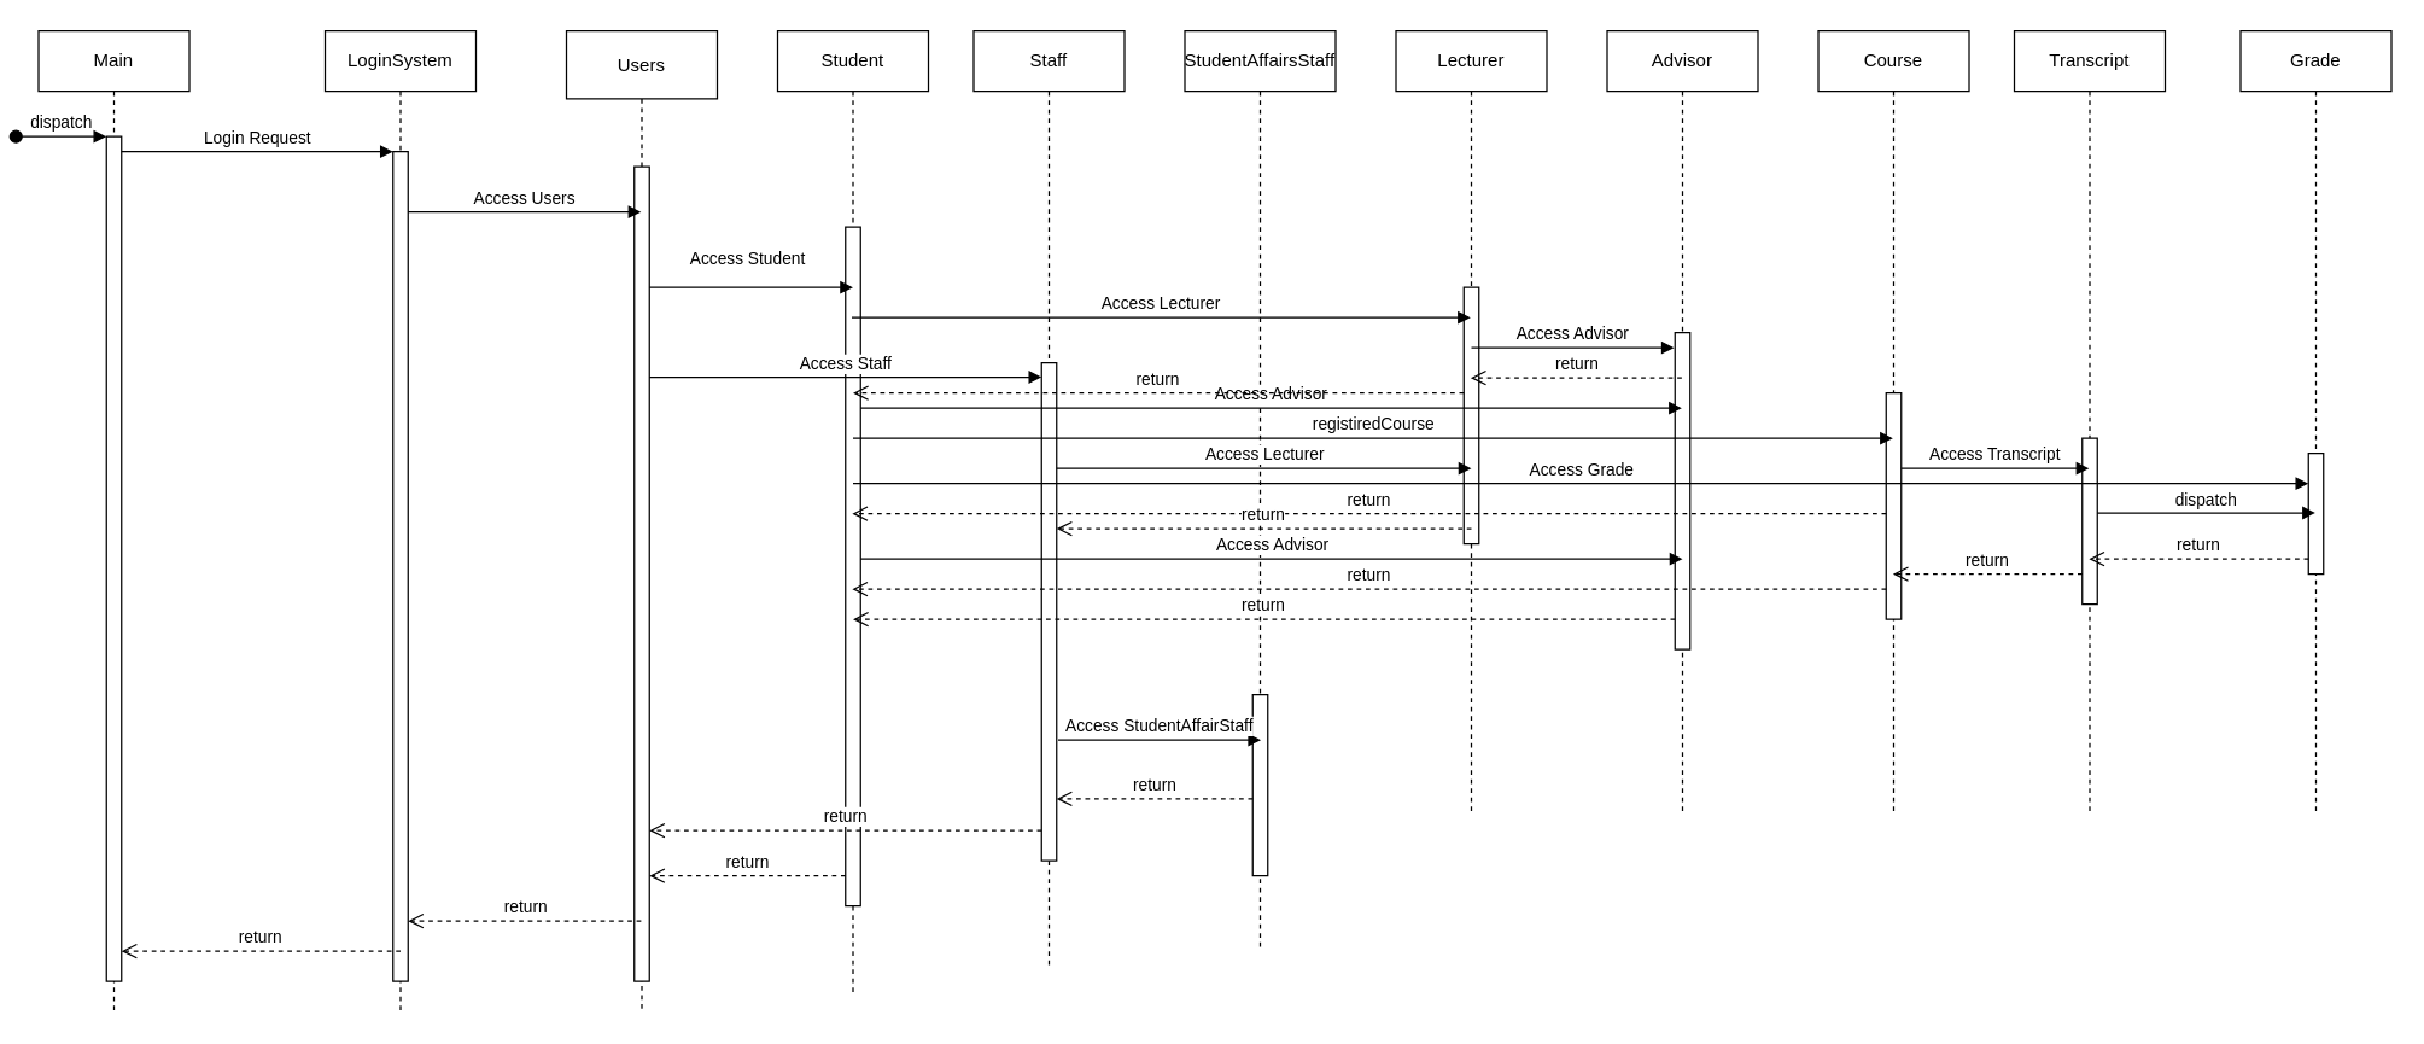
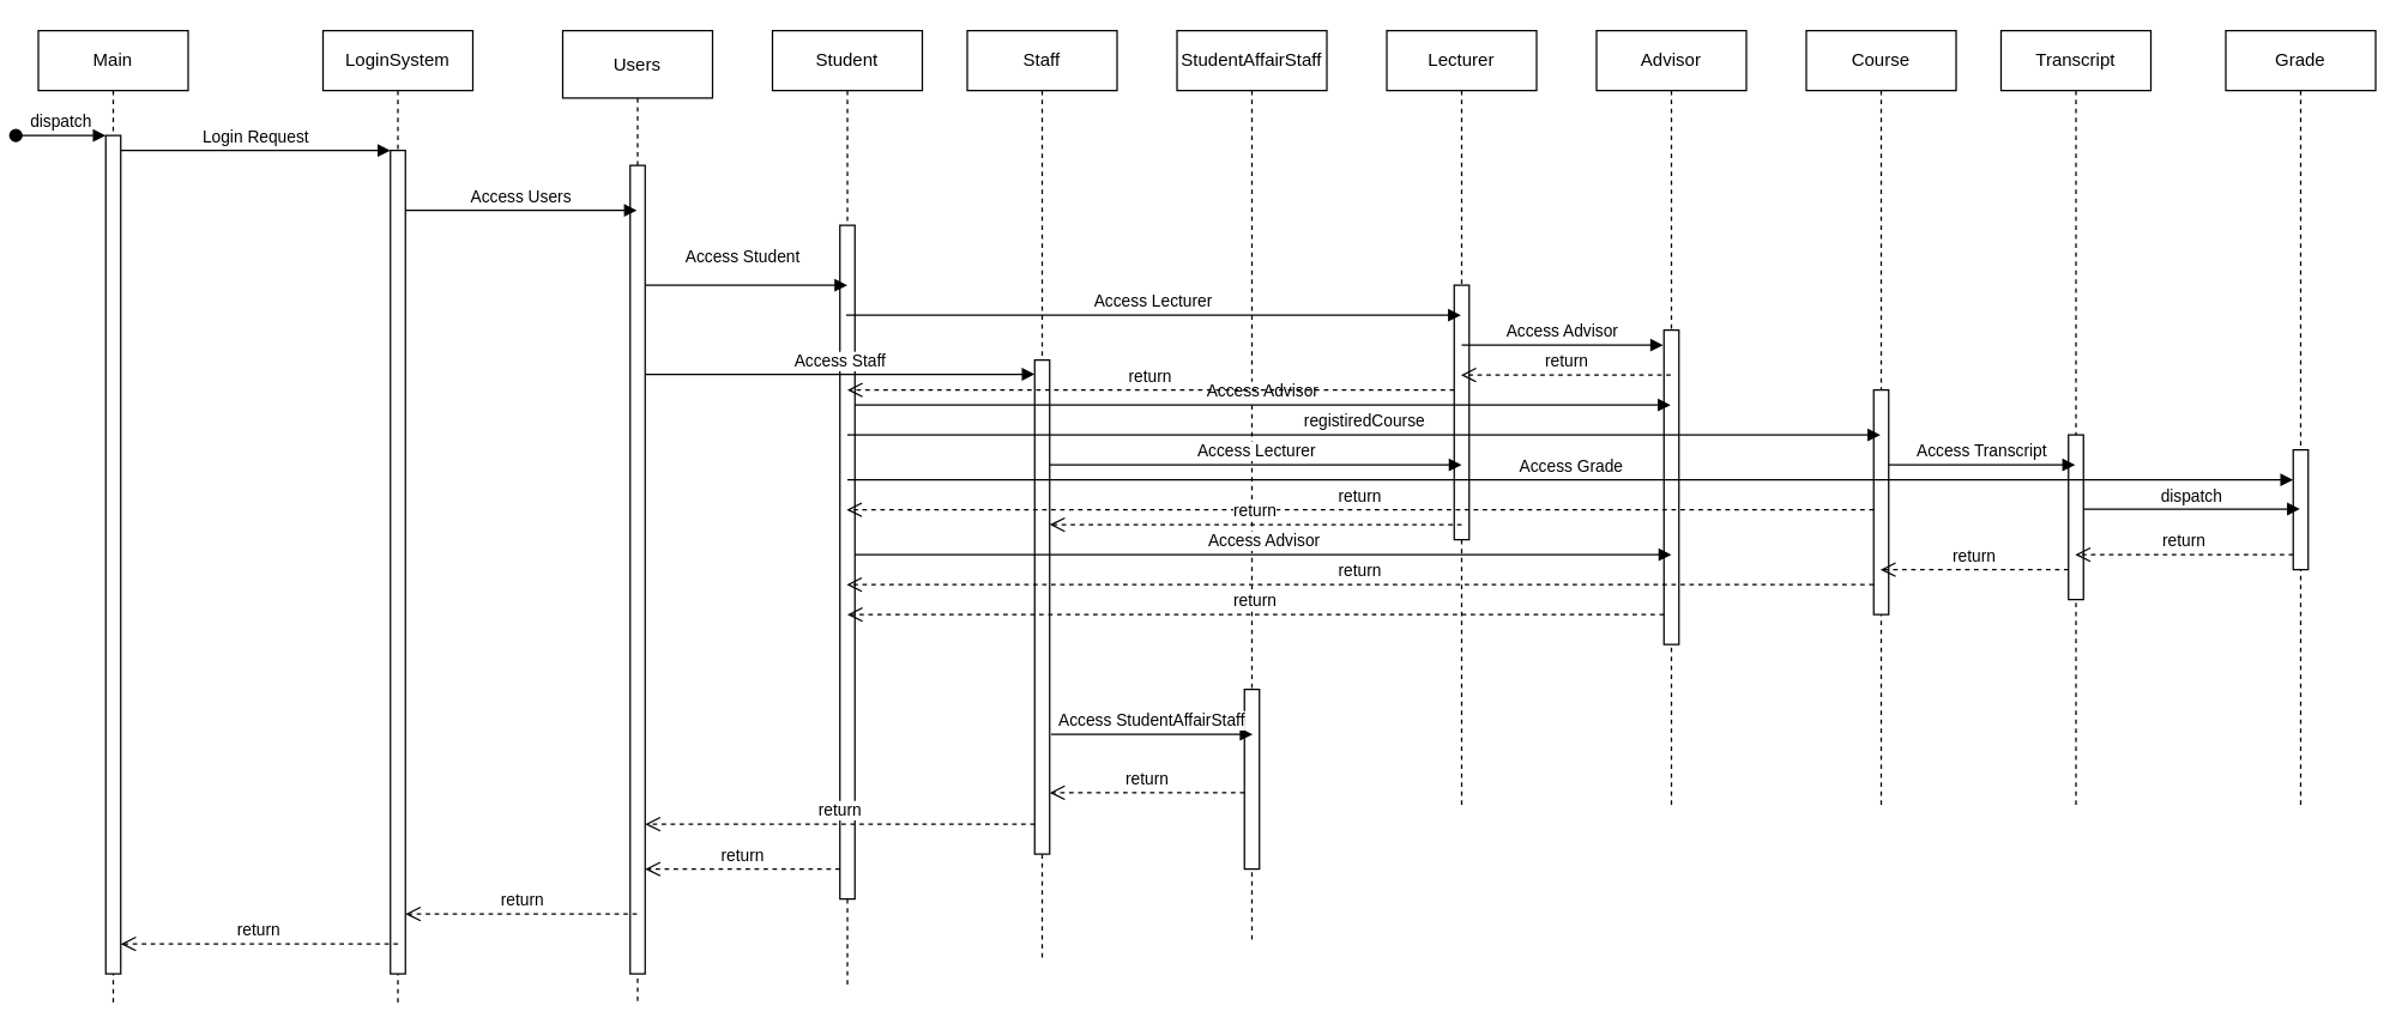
  <mxCell id="0" />
  <mxCell id="1" parent="0" />
  <mxCell id="2" value="Main" style="shape=umlLifeline;perimeter=lifelinePerimeter;whiteSpace=wrap;html=1;container=0;dropTarget=0;collapsible=0;recursiveResize=0;outlineConnect=0;portConstraint=eastwest;newEdgeStyle={&quot;edgeStyle&quot;:&quot;elbowEdgeStyle&quot;,&quot;elbow&quot;:&quot;vertical&quot;,&quot;curved&quot;:0,&quot;rounded&quot;:0};" parent="1" vertex="1"><mxGeometry x="20" y="20" width="100" height="650" as="geometry" /></mxCell>
  <mxCell id="3" value="" style="html=1;points=[];perimeter=orthogonalPerimeter;outlineConnect=0;targetShapes=umlLifeline;portConstraint=eastwest;newEdgeStyle={&quot;edgeStyle&quot;:&quot;elbowEdgeStyle&quot;,&quot;elbow&quot;:&quot;vertical&quot;,&quot;curved&quot;:0,&quot;rounded&quot;:0};" parent="2" vertex="1"><mxGeometry x="45" y="70" width="10" height="560" as="geometry" /></mxCell>
  <mxCell id="4" value="dispatch" style="html=1;verticalAlign=bottom;startArrow=oval;endArrow=block;startSize=8;edgeStyle=elbowEdgeStyle;elbow=vertical;curved=0;rounded=0;" parent="2" target="3" edge="1"><mxGeometry relative="1" as="geometry"><mxPoint x="-15" y="70" as="sourcePoint" /></mxGeometry></mxCell>
  <mxCell id="5" value="LoginSystem" style="shape=umlLifeline;perimeter=lifelinePerimeter;whiteSpace=wrap;html=1;container=0;dropTarget=0;collapsible=0;recursiveResize=0;outlineConnect=0;portConstraint=eastwest;newEdgeStyle={&quot;edgeStyle&quot;:&quot;elbowEdgeStyle&quot;,&quot;elbow&quot;:&quot;vertical&quot;,&quot;curved&quot;:0,&quot;rounded&quot;:0};" parent="1" vertex="1"><mxGeometry x="210" y="20" width="100" height="650" as="geometry" /></mxCell>
  <mxCell id="6" value="" style="html=1;points=[];perimeter=orthogonalPerimeter;outlineConnect=0;targetShapes=umlLifeline;portConstraint=eastwest;newEdgeStyle={&quot;edgeStyle&quot;:&quot;elbowEdgeStyle&quot;,&quot;elbow&quot;:&quot;vertical&quot;,&quot;curved&quot;:0,&quot;rounded&quot;:0};" parent="5" vertex="1"><mxGeometry x="45" y="80" width="10" height="550" as="geometry" /></mxCell>
  <mxCell id="7" value="Login Request" style="html=1;verticalAlign=bottom;endArrow=block;edgeStyle=elbowEdgeStyle;elbow=vertical;curved=0;rounded=0;" parent="1" source="3" target="6" edge="1"><mxGeometry relative="1" as="geometry"><mxPoint x="175" y="110" as="sourcePoint" /><Array as="points"><mxPoint x="160" y="100" /></Array></mxGeometry></mxCell>
  <mxCell id="8" value="Users&lt;br&gt;" style="shape=umlLifeline;perimeter=lifelinePerimeter;whiteSpace=wrap;html=1;container=1;dropTarget=0;collapsible=0;recursiveResize=0;outlineConnect=0;portConstraint=eastwest;newEdgeStyle={&quot;curved&quot;:0,&quot;rounded&quot;:0};size=45;" parent="1" vertex="1"><mxGeometry x="370" y="20" width="100" height="650" as="geometry" /></mxCell>
  <mxCell id="9" value="" style="html=1;points=[[0,0,0,0,5],[0,1,0,0,-5],[1,0,0,0,5],[1,1,0,0,-5]];perimeter=orthogonalPerimeter;outlineConnect=0;targetShapes=umlLifeline;portConstraint=eastwest;newEdgeStyle={&quot;curved&quot;:0,&quot;rounded&quot;:0};" parent="8" vertex="1"><mxGeometry x="45" y="90" width="10" height="540" as="geometry" /></mxCell>
  <mxCell id="10" value="Access Users&lt;br&gt;" style="html=1;verticalAlign=bottom;endArrow=block;curved=0;rounded=0;" parent="1" source="6" target="8" edge="1"><mxGeometry width="80" relative="1" as="geometry"><mxPoint x="270" y="100" as="sourcePoint" /><mxPoint x="340" y="100" as="targetPoint" /><Array as="points"><mxPoint x="340" y="140" /></Array></mxGeometry></mxCell>
  <mxCell id="11" value="Student" style="shape=umlLifeline;perimeter=lifelinePerimeter;whiteSpace=wrap;html=1;container=1;dropTarget=0;collapsible=0;recursiveResize=0;outlineConnect=0;portConstraint=eastwest;newEdgeStyle={&quot;curved&quot;:0,&quot;rounded&quot;:0};" parent="1" vertex="1"><mxGeometry x="510" y="20" width="100" height="640" as="geometry" /></mxCell>
  <mxCell id="12" value="" style="html=1;points=[[0,0,0,0,5],[0,1,0,0,-5],[1,0,0,0,5],[1,1,0,0,-5]];perimeter=orthogonalPerimeter;outlineConnect=0;targetShapes=umlLifeline;portConstraint=eastwest;newEdgeStyle={&quot;curved&quot;:0,&quot;rounded&quot;:0};" parent="11" vertex="1"><mxGeometry x="45" y="130" width="10" height="450" as="geometry" /></mxCell>
  <mxCell id="13" value="Staff" style="shape=umlLifeline;perimeter=lifelinePerimeter;whiteSpace=wrap;html=1;container=1;dropTarget=0;collapsible=0;recursiveResize=0;outlineConnect=0;portConstraint=eastwest;newEdgeStyle={&quot;curved&quot;:0,&quot;rounded&quot;:0};" parent="1" vertex="1"><mxGeometry x="640" y="20" width="100" height="620" as="geometry" /></mxCell>
  <mxCell id="14" value="" style="html=1;points=[[0,0,0,0,5],[0,1,0,0,-5],[1,0,0,0,5],[1,1,0,0,-5]];perimeter=orthogonalPerimeter;outlineConnect=0;targetShapes=umlLifeline;portConstraint=eastwest;newEdgeStyle={&quot;curved&quot;:0,&quot;rounded&quot;:0};" parent="13" vertex="1"><mxGeometry x="45" y="220" width="10" height="330" as="geometry" /></mxCell>
- <mxCell id="15" value="StudentAffairsStaff" style="shape=umlLifeline;perimeter=lifelinePerimeter;whiteSpace=wrap;html=1;container=1;dropTarget=0;collapsible=0;recursiveResize=0;outlineConnect=0;portConstraint=eastwest;newEdgeStyle={&quot;curved&quot;:0,&quot;rounded&quot;:0};" parent="1" vertex="1"><mxGeometry x="780" y="20" width="100" height="610" as="geometry" /></mxCell>
+ <mxCell id="15" value="StudentAffairStaff" style="shape=umlLifeline;perimeter=lifelinePerimeter;whiteSpace=wrap;html=1;container=1;dropTarget=0;collapsible=0;recursiveResize=0;outlineConnect=0;portConstraint=eastwest;newEdgeStyle={&quot;curved&quot;:0,&quot;rounded&quot;:0};" parent="1" vertex="1"><mxGeometry x="780" y="20" width="100" height="610" as="geometry" /></mxCell>
  <mxCell id="16" value="" style="html=1;points=[[0,0,0,0,5],[0,1,0,0,-5],[1,0,0,0,5],[1,1,0,0,-5]];perimeter=orthogonalPerimeter;outlineConnect=0;targetShapes=umlLifeline;portConstraint=eastwest;newEdgeStyle={&quot;curved&quot;:0,&quot;rounded&quot;:0};" parent="15" vertex="1"><mxGeometry x="45" y="440" width="10" height="120" as="geometry" /></mxCell>
  <mxCell id="17" value="Lecturer" style="shape=umlLifeline;perimeter=lifelinePerimeter;whiteSpace=wrap;html=1;container=1;dropTarget=0;collapsible=0;recursiveResize=0;outlineConnect=0;portConstraint=eastwest;newEdgeStyle={&quot;curved&quot;:0,&quot;rounded&quot;:0};" parent="1" vertex="1"><mxGeometry x="920" y="20" width="100" height="520" as="geometry" /></mxCell>
  <mxCell id="18" value="" style="html=1;points=[[0,0,0,0,5],[0,1,0,0,-5],[1,0,0,0,5],[1,1,0,0,-5]];perimeter=orthogonalPerimeter;outlineConnect=0;targetShapes=umlLifeline;portConstraint=eastwest;newEdgeStyle={&quot;curved&quot;:0,&quot;rounded&quot;:0};" parent="17" vertex="1"><mxGeometry x="45" y="170" width="10" height="170" as="geometry" /></mxCell>
  <mxCell id="19" value="Advisor" style="shape=umlLifeline;perimeter=lifelinePerimeter;whiteSpace=wrap;html=1;container=1;dropTarget=0;collapsible=0;recursiveResize=0;outlineConnect=0;portConstraint=eastwest;newEdgeStyle={&quot;curved&quot;:0,&quot;rounded&quot;:0};" parent="1" vertex="1"><mxGeometry x="1060" y="20" width="100" height="520" as="geometry" /></mxCell>
  <mxCell id="20" value="" style="html=1;points=[[0,0,0,0,5],[0,1,0,0,-5],[1,0,0,0,5],[1,1,0,0,-5]];perimeter=orthogonalPerimeter;outlineConnect=0;targetShapes=umlLifeline;portConstraint=eastwest;newEdgeStyle={&quot;curved&quot;:0,&quot;rounded&quot;:0};" parent="19" vertex="1"><mxGeometry x="45" y="200" width="10" height="210" as="geometry" /></mxCell>
  <mxCell id="21" value="Course" style="shape=umlLifeline;perimeter=lifelinePerimeter;whiteSpace=wrap;html=1;container=1;dropTarget=0;collapsible=0;recursiveResize=0;outlineConnect=0;portConstraint=eastwest;newEdgeStyle={&quot;curved&quot;:0,&quot;rounded&quot;:0};" parent="1" vertex="1"><mxGeometry x="1200" y="20" width="100" height="520" as="geometry" /></mxCell>
  <mxCell id="22" value="" style="html=1;points=[[0,0,0,0,5],[0,1,0,0,-5],[1,0,0,0,5],[1,1,0,0,-5]];perimeter=orthogonalPerimeter;outlineConnect=0;targetShapes=umlLifeline;portConstraint=eastwest;newEdgeStyle={&quot;curved&quot;:0,&quot;rounded&quot;:0};" parent="21" vertex="1"><mxGeometry x="45" y="240" width="10" height="150" as="geometry" /></mxCell>
  <mxCell id="23" value="Transcript&lt;br&gt;" style="shape=umlLifeline;perimeter=lifelinePerimeter;whiteSpace=wrap;html=1;container=1;dropTarget=0;collapsible=0;recursiveResize=0;outlineConnect=0;portConstraint=eastwest;newEdgeStyle={&quot;curved&quot;:0,&quot;rounded&quot;:0};" parent="1" vertex="1"><mxGeometry x="1330" y="20" width="100" height="520" as="geometry" /></mxCell>
  <mxCell id="24" value="" style="html=1;points=[[0,0,0,0,5],[0,1,0,0,-5],[1,0,0,0,5],[1,1,0,0,-5]];perimeter=orthogonalPerimeter;outlineConnect=0;targetShapes=umlLifeline;portConstraint=eastwest;newEdgeStyle={&quot;curved&quot;:0,&quot;rounded&quot;:0};" parent="23" vertex="1"><mxGeometry x="45" y="270" width="10" height="110" as="geometry" /></mxCell>
  <mxCell id="25" value="Grade" style="shape=umlLifeline;perimeter=lifelinePerimeter;whiteSpace=wrap;html=1;container=1;dropTarget=0;collapsible=0;recursiveResize=0;outlineConnect=0;portConstraint=eastwest;newEdgeStyle={&quot;curved&quot;:0,&quot;rounded&quot;:0};" parent="1" vertex="1"><mxGeometry x="1480" y="20" width="100" height="520" as="geometry" /></mxCell>
  <mxCell id="26" value="" style="html=1;points=[[0,0,0,0,5],[0,1,0,0,-5],[1,0,0,0,5],[1,1,0,0,-5]];perimeter=orthogonalPerimeter;outlineConnect=0;targetShapes=umlLifeline;portConstraint=eastwest;newEdgeStyle={&quot;curved&quot;:0,&quot;rounded&quot;:0};" parent="25" vertex="1"><mxGeometry x="45" y="280" width="10" height="80" as="geometry" /></mxCell>
  <mxCell id="27" value="Access Student&lt;br&gt;" style="html=1;verticalAlign=bottom;endArrow=block;curved=0;rounded=0;" parent="1" source="9" edge="1"><mxGeometry x="-0.034" y="10" width="80" relative="1" as="geometry"><mxPoint x="430" y="190" as="sourcePoint" /><mxPoint x="560" y="190" as="targetPoint" /><Array as="points"><mxPoint x="530" y="190" /></Array><mxPoint as="offset" /></mxGeometry></mxCell>
  <mxCell id="28" value="Access Lecturer" style="html=1;verticalAlign=bottom;endArrow=block;curved=0;rounded=0;" parent="1" target="17" edge="1"><mxGeometry width="80" relative="1" as="geometry"><mxPoint x="559.167" y="210" as="sourcePoint" /><mxPoint x="685" y="210" as="targetPoint" /></mxGeometry></mxCell>
  <mxCell id="29" value="registiredCourse&lt;br&gt;" style="html=1;verticalAlign=bottom;endArrow=block;curved=0;rounded=0;" parent="1" target="21" edge="1"><mxGeometry width="80" relative="1" as="geometry"><mxPoint x="560" y="290" as="sourcePoint" /><mxPoint x="640" y="290" as="targetPoint" /></mxGeometry></mxCell>
  <mxCell id="30" value="return" style="html=1;verticalAlign=bottom;endArrow=open;dashed=1;endSize=8;curved=0;rounded=0;" parent="1" edge="1"><mxGeometry relative="1" as="geometry"><mxPoint x="1245" y="340" as="sourcePoint" /><mxPoint x="559.5" y="340" as="targetPoint" /><Array as="points"><mxPoint x="1210" y="340" /></Array></mxGeometry></mxCell>
  <mxCell id="31" value="Access StudentAffairStaff&lt;br&gt;" style="html=1;verticalAlign=bottom;endArrow=block;curved=0;rounded=0;" parent="1" edge="1"><mxGeometry width="80" relative="1" as="geometry"><mxPoint x="696" y="490" as="sourcePoint" /><mxPoint x="830.5" y="490" as="targetPoint" /><Array as="points"><mxPoint x="741" y="490" /></Array></mxGeometry></mxCell>
  <mxCell id="32" value="Access Lecturer" style="html=1;verticalAlign=bottom;endArrow=block;curved=0;rounded=0;" parent="1" source="14" edge="1"><mxGeometry width="80" relative="1" as="geometry"><mxPoint x="690" y="310" as="sourcePoint" /><mxPoint x="970" y="310" as="targetPoint" /></mxGeometry></mxCell>
  <mxCell id="33" value="Access Advisor" style="html=1;verticalAlign=bottom;endArrow=block;curved=0;rounded=0;exitX=0.55;exitY=0.409;exitDx=0;exitDy=0;exitPerimeter=0;" parent="1" edge="1"><mxGeometry x="-0.001" width="80" relative="1" as="geometry"><mxPoint x="565" y="270" as="sourcePoint" /><mxPoint x="1109.5" y="270" as="targetPoint" /><mxPoint as="offset" /></mxGeometry></mxCell>
  <mxCell id="34" value="dispatch" style="html=1;verticalAlign=bottom;endArrow=block;curved=0;rounded=0;" parent="1" edge="1"><mxGeometry width="80" relative="1" as="geometry"><mxPoint x="1385" y="339.5" as="sourcePoint" /><mxPoint x="1529.5" y="339.5" as="targetPoint" /></mxGeometry></mxCell>
  <mxCell id="35" value="return" style="html=1;verticalAlign=bottom;endArrow=open;dashed=1;endSize=8;curved=0;rounded=0;" parent="1" edge="1"><mxGeometry relative="1" as="geometry"><mxPoint x="1525" y="370" as="sourcePoint" /><mxPoint x="1379.5" y="370" as="targetPoint" /></mxGeometry></mxCell>
  <mxCell id="36" value="Access Transcript&lt;br&gt;" style="html=1;verticalAlign=bottom;endArrow=block;curved=0;rounded=0;" parent="1" edge="1"><mxGeometry width="80" relative="1" as="geometry"><mxPoint x="1255" y="310" as="sourcePoint" /><mxPoint x="1379.5" y="310" as="targetPoint" /></mxGeometry></mxCell>
  <mxCell id="37" value="return" style="html=1;verticalAlign=bottom;endArrow=open;dashed=1;endSize=8;curved=0;rounded=0;" parent="1" source="24" target="21" edge="1"><mxGeometry relative="1" as="geometry"><mxPoint x="1380" y="380" as="sourcePoint" /><mxPoint x="1290" y="380" as="targetPoint" /><Array as="points"><mxPoint x="1330" y="380" /></Array></mxGeometry></mxCell>
  <mxCell id="38" value="Access Staff" style="html=1;verticalAlign=bottom;endArrow=block;curved=0;rounded=0;" edge="1" parent="1"><mxGeometry width="80" relative="1" as="geometry"><mxPoint x="425" y="249.5" as="sourcePoint" /><mxPoint x="685" y="249.5" as="targetPoint" /></mxGeometry></mxCell>
  <mxCell id="39" value="Access Advisor" style="html=1;verticalAlign=bottom;endArrow=block;curved=0;rounded=0;" edge="1" parent="1"><mxGeometry width="80" relative="1" as="geometry"><mxPoint x="970" y="230" as="sourcePoint" /><mxPoint x="1104.5" y="230" as="targetPoint" /></mxGeometry></mxCell>
  <mxCell id="40" value="return" style="html=1;verticalAlign=bottom;endArrow=open;dashed=1;endSize=8;curved=0;rounded=0;" edge="1" parent="1"><mxGeometry relative="1" as="geometry"><mxPoint x="1109.5" y="250" as="sourcePoint" /><mxPoint x="969.5" y="250" as="targetPoint" /></mxGeometry></mxCell>
  <mxCell id="41" value="Access Advisor" style="html=1;verticalAlign=bottom;endArrow=block;curved=0;rounded=0;" edge="1" parent="1" source="12"><mxGeometry width="80" relative="1" as="geometry"><mxPoint x="570" y="370" as="sourcePoint" /><mxPoint x="1110" y="370" as="targetPoint" /></mxGeometry></mxCell>
  <mxCell id="42" value="return" style="html=1;verticalAlign=bottom;endArrow=open;dashed=1;endSize=8;curved=0;rounded=0;" edge="1" parent="1" source="20"><mxGeometry relative="1" as="geometry"><mxPoint x="1100" y="410" as="sourcePoint" /><mxPoint x="560" y="410" as="targetPoint" /></mxGeometry></mxCell>
  <mxCell id="43" value="return" style="html=1;verticalAlign=bottom;endArrow=open;dashed=1;endSize=8;curved=0;rounded=0;exitX=0.5;exitY=0.927;exitDx=0;exitDy=0;exitPerimeter=0;" edge="1" parent="1"><mxGeometry relative="1" as="geometry"><mxPoint x="260" y="630" as="sourcePoint" /><mxPoint x="75" y="630" as="targetPoint" /></mxGeometry></mxCell>
  <mxCell id="44" value="return" style="html=1;verticalAlign=bottom;endArrow=open;dashed=1;endSize=8;curved=0;rounded=0;" edge="1" parent="1"><mxGeometry relative="1" as="geometry"><mxPoint x="419.5" y="610" as="sourcePoint" /><mxPoint x="265" y="610" as="targetPoint" /></mxGeometry></mxCell>
  <mxCell id="45" value="return" style="html=1;verticalAlign=bottom;endArrow=open;dashed=1;endSize=8;curved=0;rounded=0;" edge="1" parent="1"><mxGeometry relative="1" as="geometry"><mxPoint x="825" y="529" as="sourcePoint" /><mxPoint x="695" y="529" as="targetPoint" /></mxGeometry></mxCell>
  <mxCell id="46" value="return" style="html=1;verticalAlign=bottom;endArrow=open;dashed=1;endSize=8;curved=0;rounded=0;" edge="1" parent="1"><mxGeometry relative="1" as="geometry"><mxPoint x="965" y="260" as="sourcePoint" /><mxPoint x="560" y="260" as="targetPoint" /></mxGeometry></mxCell>
  <mxCell id="47" value="return" style="html=1;verticalAlign=bottom;endArrow=open;dashed=1;endSize=8;curved=0;rounded=0;exitX=0.5;exitY=0.941;exitDx=0;exitDy=0;exitPerimeter=0;" edge="1" parent="1" source="18" target="14"><mxGeometry relative="1" as="geometry"><mxPoint x="960" y="350" as="sourcePoint" /><mxPoint x="890" y="350" as="targetPoint" /></mxGeometry></mxCell>
  <mxCell id="48" value="Access Grade" style="html=1;verticalAlign=bottom;endArrow=block;curved=0;rounded=0;" edge="1" parent="1"><mxGeometry width="80" relative="1" as="geometry"><mxPoint x="560" y="320" as="sourcePoint" /><mxPoint x="1525" y="320" as="targetPoint" /></mxGeometry></mxCell>
  <mxCell id="49" value="return" style="html=1;verticalAlign=bottom;endArrow=open;dashed=1;endSize=8;curved=0;rounded=0;" edge="1" parent="1"><mxGeometry relative="1" as="geometry"><mxPoint x="555" y="580" as="sourcePoint" /><mxPoint x="425" y="580" as="targetPoint" /></mxGeometry></mxCell>
  <mxCell id="50" value="return" style="html=1;verticalAlign=bottom;endArrow=open;dashed=1;endSize=8;curved=0;rounded=0;" edge="1" parent="1"><mxGeometry relative="1" as="geometry"><mxPoint x="685" y="550" as="sourcePoint" /><mxPoint x="425" y="550" as="targetPoint" /></mxGeometry></mxCell>
  <mxCell id="51" value="return" style="html=1;verticalAlign=bottom;endArrow=open;dashed=1;endSize=8;curved=0;rounded=0;" edge="1" parent="1"><mxGeometry relative="1" as="geometry"><mxPoint x="1245" y="390" as="sourcePoint" /><mxPoint x="559.5" y="390" as="targetPoint" /></mxGeometry></mxCell>
